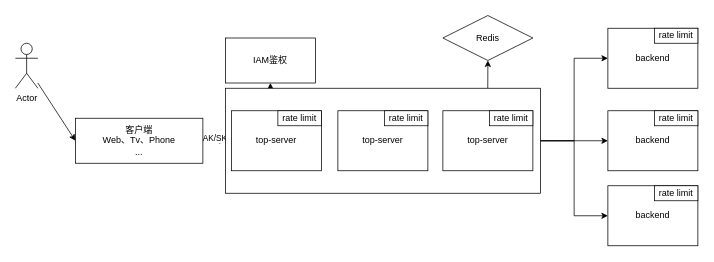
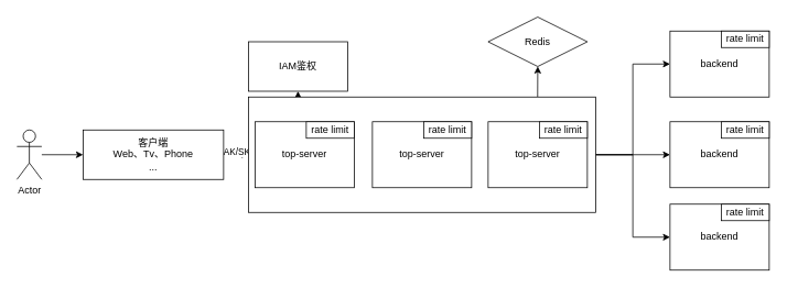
  <mxCell id="0" />
  <mxCell id="1" parent="0" />
  <mxCell id="2" style="edgeStyle=orthogonalEdgeStyle;rounded=0;orthogonalLoop=1;jettySize=auto;html=1;exitX=1;exitY=0.5;exitDx=0;exitDy=0;entryX=0;entryY=0.5;entryDx=0;entryDy=0;" edge="1" parent="1" source="4" target="12"><mxGeometry relative="1" as="geometry" /></mxCell>
  <mxCell id="3" value="AK/SK" style="edgeLabel;html=1;align=center;verticalAlign=middle;resizable=0;points=[];" vertex="1" connectable="0" parent="2"><mxGeometry y="4" relative="1" as="geometry"><mxPoint as="offset" /></mxGeometry></mxCell>
  <mxCell id="4" value="客户端&lt;br&gt;Web、Tv、Phone&lt;br&gt;..." style="rounded=0;whiteSpace=wrap;html=1;" vertex="1" parent="1"><mxGeometry x="100" y="157" width="170" height="60" as="geometry" /></mxCell>
- <mxCell id="5" value="Actor" style="shape=umlActor;verticalLabelPosition=bottom;verticalAlign=top;html=1;outlineConnect=0;" vertex="1" parent="1"><mxGeometry x="20" y="57" width="30" height="60" as="geometry" /></mxCell>
+ <mxCell id="5" value="Actor" style="shape=umlActor;verticalLabelPosition=bottom;verticalAlign=top;html=1;outlineConnect=0;" vertex="1" parent="1"><mxGeometry x="20" y="157" width="30" height="60" as="geometry" /></mxCell>
  <mxCell id="6" value="" style="endArrow=classic;html=1;rounded=0;entryX=0;entryY=0.5;entryDx=0;entryDy=0;" edge="1" parent="1" source="5" target="4"><mxGeometry width="50" height="50" relative="1" as="geometry"><mxPoint x="90" y="212" as="sourcePoint" /><mxPoint x="140" y="162" as="targetPoint" /></mxGeometry></mxCell>
  <mxCell id="7" style="edgeStyle=orthogonalEdgeStyle;rounded=0;orthogonalLoop=1;jettySize=auto;html=1;exitX=0.143;exitY=0.001;exitDx=0;exitDy=0;entryX=0.5;entryY=1;entryDx=0;entryDy=0;exitPerimeter=0;" edge="1" parent="1" source="12" target="13"><mxGeometry relative="1" as="geometry" /></mxCell>
  <mxCell id="8" style="edgeStyle=orthogonalEdgeStyle;rounded=0;orthogonalLoop=1;jettySize=auto;html=1;exitX=0.833;exitY=-0.001;exitDx=0;exitDy=0;entryX=0.5;entryY=1;entryDx=0;entryDy=0;exitPerimeter=0;" edge="1" parent="1" source="12" target="15"><mxGeometry relative="1" as="geometry" /></mxCell>
  <mxCell id="9" style="edgeStyle=orthogonalEdgeStyle;rounded=0;orthogonalLoop=1;jettySize=auto;html=1;exitX=1;exitY=0.5;exitDx=0;exitDy=0;entryX=0;entryY=0.5;entryDx=0;entryDy=0;" edge="1" parent="1" source="12" target="23"><mxGeometry relative="1" as="geometry" /></mxCell>
  <mxCell id="10" style="edgeStyle=orthogonalEdgeStyle;rounded=0;orthogonalLoop=1;jettySize=auto;html=1;exitX=1;exitY=0.5;exitDx=0;exitDy=0;entryX=0;entryY=0.5;entryDx=0;entryDy=0;" edge="1" parent="1" source="12" target="19"><mxGeometry relative="1" as="geometry" /></mxCell>
  <mxCell id="11" style="edgeStyle=orthogonalEdgeStyle;rounded=0;orthogonalLoop=1;jettySize=auto;html=1;exitX=1;exitY=0.5;exitDx=0;exitDy=0;entryX=0;entryY=0.5;entryDx=0;entryDy=0;" edge="1" parent="1" source="12" target="25"><mxGeometry relative="1" as="geometry" /></mxCell>
  <mxCell id="12" value="" style="rounded=0;whiteSpace=wrap;html=1;" vertex="1" parent="1"><mxGeometry x="300" y="117" width="420" height="140" as="geometry" /></mxCell>
  <mxCell id="13" value="IAM鉴权" style="rounded=0;whiteSpace=wrap;html=1;" vertex="1" parent="1"><mxGeometry x="300" y="50" width="120" height="60" as="geometry" /></mxCell>
  <mxCell id="14" value="top-server" style="rounded=0;whiteSpace=wrap;html=1;" vertex="1" parent="1"><mxGeometry x="308" y="147" width="120" height="80" as="geometry" /></mxCell>
  <mxCell id="15" value="Redis" style="rhombus;whiteSpace=wrap;html=1;" vertex="1" parent="1"><mxGeometry x="590" y="20" width="120" height="60" as="geometry" /></mxCell>
  <mxCell id="16" value="rate limit" style="rounded=0;whiteSpace=wrap;html=1;" vertex="1" parent="1"><mxGeometry x="370" y="147" width="58" height="20" as="geometry" /></mxCell>
  <mxCell id="17" value="top-server" style="rounded=0;whiteSpace=wrap;html=1;" vertex="1" parent="1"><mxGeometry x="450" y="147" width="120" height="80" as="geometry" /></mxCell>
  <mxCell id="18" value="top-server" style="rounded=0;whiteSpace=wrap;html=1;" vertex="1" parent="1"><mxGeometry x="590" y="147" width="120" height="80" as="geometry" /></mxCell>
  <mxCell id="19" value="backend" style="rounded=0;whiteSpace=wrap;html=1;" vertex="1" parent="1"><mxGeometry x="810" y="147" width="120" height="80" as="geometry" /></mxCell>
  <mxCell id="20" value="rate limit" style="rounded=0;whiteSpace=wrap;html=1;" vertex="1" parent="1"><mxGeometry x="512" y="147" width="58" height="20" as="geometry" /></mxCell>
  <mxCell id="21" value="rate limit" style="rounded=0;whiteSpace=wrap;html=1;" vertex="1" parent="1"><mxGeometry x="652" y="147" width="58" height="20" as="geometry" /></mxCell>
  <mxCell id="22" value="rate limit" style="rounded=0;whiteSpace=wrap;html=1;" vertex="1" parent="1"><mxGeometry x="872" y="147" width="58" height="20" as="geometry" /></mxCell>
  <mxCell id="23" value="backend" style="rounded=0;whiteSpace=wrap;html=1;" vertex="1" parent="1"><mxGeometry x="810" y="37" width="120" height="80" as="geometry" /></mxCell>
  <mxCell id="24" value="rate limit" style="rounded=0;whiteSpace=wrap;html=1;" vertex="1" parent="1"><mxGeometry x="872" y="37" width="58" height="20" as="geometry" /></mxCell>
  <mxCell id="25" value="backend" style="rounded=0;whiteSpace=wrap;html=1;" vertex="1" parent="1"><mxGeometry x="810" y="247" width="120" height="80" as="geometry" /></mxCell>
  <mxCell id="26" value="rate limit" style="rounded=0;whiteSpace=wrap;html=1;" vertex="1" parent="1"><mxGeometry x="872" y="247" width="58" height="20" as="geometry" /></mxCell>
